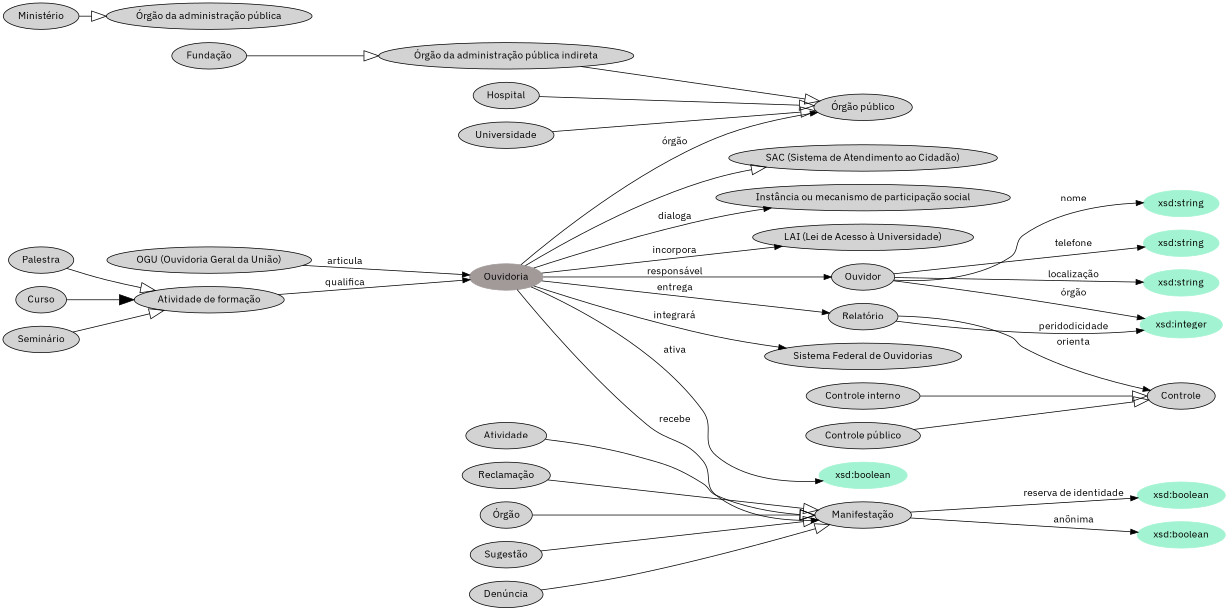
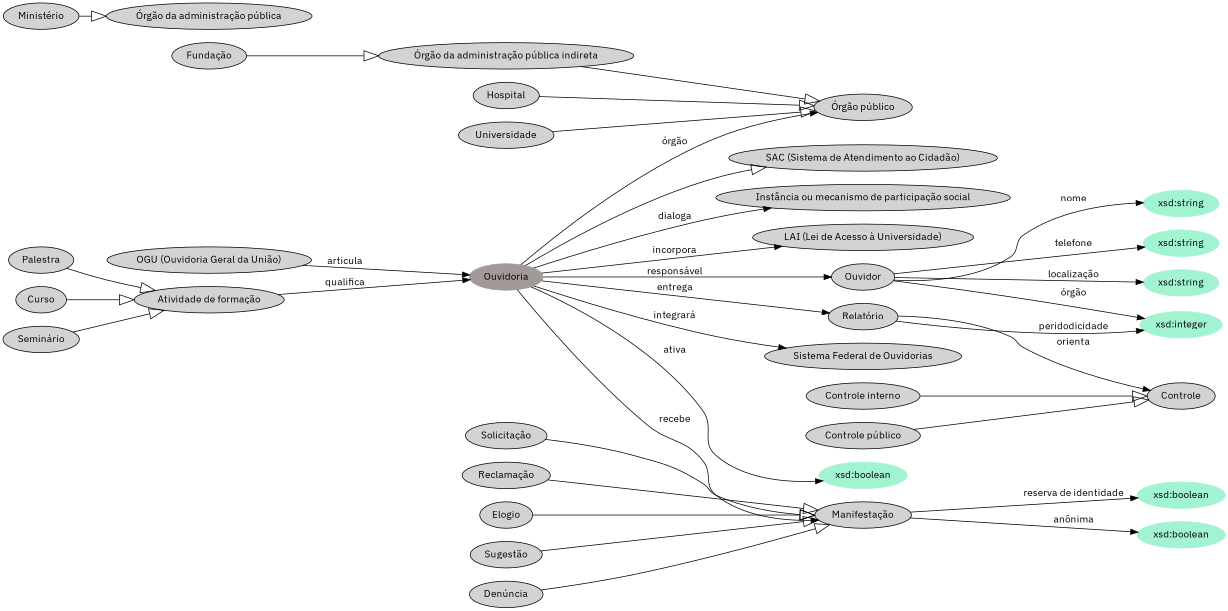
  digraph {
    fontname="IBM Plex Sans"
    rankdir=LR
    node [fontname="IBM Plex Sans" style=filled]
    edge [fontname="IBM Plex Sans"]
    Ouvidoria [color="#A29999"]
    "Órgão público"
    "SAC (Sistema de Atendimento ao Cidadão)"
    "Instância ou mecanismo de participação social"
    n5 [label="LAI (Lei de Acesso à Universidade)"]
    "Manifestação"
    "Relatório"
    Ouvidor
    "Sistema Federal de Ouvidorias"
    n10 [color="#A2F3D1" label="xsd:boolean"]
    n11 [color="#A2F3D1" label="xsd:boolean"]
    n12 [color="#A2F3D1" label="xsd:boolean"]
    n13 [color="#A2F3D1" label="xsd:integer"]
    Controle
    n15 [color="#A2F3D1" label="xsd:string"]
    n16 [color="#A2F3D1" label="xsd:string"]
    n17 [color="#A2F3D1" label="xsd:string"]
    Hospital
    "Ministério"
    "Órgão da administração pública"
    Universidade
    "Órgão da administração pública indireta"
    "Fundação"
    "OGU (Ouvidoria Geral da União)"
    "Controle interno"
    n26 [label="Controle público"]
-   "Solicitação" [label=Atividade]
+   "Solicitação"
    "Reclamação"
-   Elogio [label="Órgão"]
+   Elogio
    "Sugestão"
    "Denúncia"
    "Atividade de formação"
    Palestra
    Curso
    "Seminário"
    Ouvidoria -> "Órgão público" [label="órgão"]
    Ouvidoria -> "SAC (Sistema de Atendimento ao Cidadão)" [arrowhead=empty arrowsize=2]
    Ouvidoria -> "Instância ou mecanismo de participação social" [label=dialoga]
    Ouvidoria -> n5 [label=incorpora]
    Ouvidoria -> "Manifestação" [label=recebe]
    Ouvidoria -> "Relatório" [label=entrega]
    Ouvidoria -> Ouvidor [label="responsável"]
    Ouvidoria -> "Sistema Federal de Ouvidorias" [label="integrará"]
    Ouvidoria -> n10 [label=ativa]
    "Manifestação" -> n11 [label="reserva de identidade"]
    "Manifestação" -> n12 [label="anônima"]
    "Relatório" -> n13 [label=peridodicidade]
    "Relatório" -> Controle [label=orienta]
    Ouvidor -> n13 [label="órgão"]
    Ouvidor -> n15 [label=nome]
    Ouvidor -> n16 [label=telefone]
    Ouvidor -> n17 [label="localização"]
    Hospital -> "Órgão público" [arrowhead=empty arrowsize=2]
    "Ministério" -> "Órgão da administração pública" [arrowhead=empty arrowsize=2]
    Universidade -> "Órgão público" [arrowhead=empty arrowsize=2]
    "Órgão da administração pública indireta" -> "Órgão público" [arrowhead=empty arrowsize=2]
    "Fundação" -> "Órgão da administração pública indireta" [arrowhead=empty arrowsize=2]
    "OGU (Ouvidoria Geral da União)" -> Ouvidoria [label=articula]
    "Controle interno" -> Controle [arrowhead=empty arrowsize=2]
    n26 -> Controle [arrowhead=empty arrowsize=2]
    "Solicitação" -> "Manifestação" [arrowhead=empty arrowsize=2]
    "Reclamação" -> "Manifestação" [arrowhead=empty arrowsize=2]
    Elogio -> "Manifestação" [arrowhead=empty arrowsize=2]
    "Sugestão" -> "Manifestação" [arrowhead=empty arrowsize=2]
    "Denúncia" -> "Manifestação" [arrowhead=empty arrowsize=2]
    "Atividade de formação" -> Ouvidoria [label=qualifica]
    Palestra -> "Atividade de formação" [arrowhead=empty arrowsize=2]
-   Curso -> "Atividade de formação" [arrowhead=normal arrowsize=2]
+   Curso -> "Atividade de formação" [arrowhead=empty arrowsize=2]
    "Seminário" -> "Atividade de formação" [arrowhead=empty arrowsize=2]
  }
